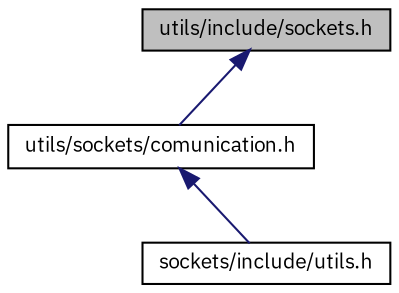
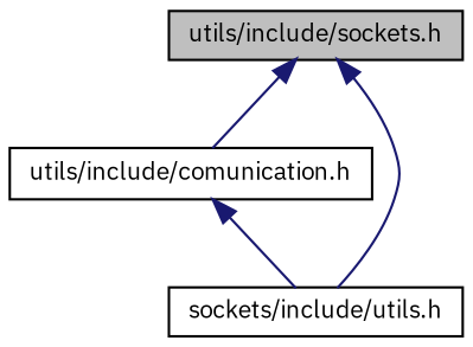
  digraph {
    fontname="IBM Plex Sans"
    node [color=black fillcolor=white fontname="IBM Plex Sans" fontsize=10 shape=record style=filled]
    edge [color=midnightblue dir=back fontname="IBM Plex Sans" fontsize=10 labelfontname=Helvetica labelfontsize=10 style=solid]
    n1 [fillcolor=grey75 fontcolor=black height=0.2 label="utils/include/sockets.h" width=0.4]
-   n2 [height=0.2 label="utils/sockets/comunication.h" width=0.4]
+   n2 [height=0.2 label="utils/include/comunication.h" width=0.4]
    n3 [height=0.2 label="sockets/include/utils.h" width=0.4]
    n1 -> n2
+   n1 -> n3
    n2 -> n3
  }
